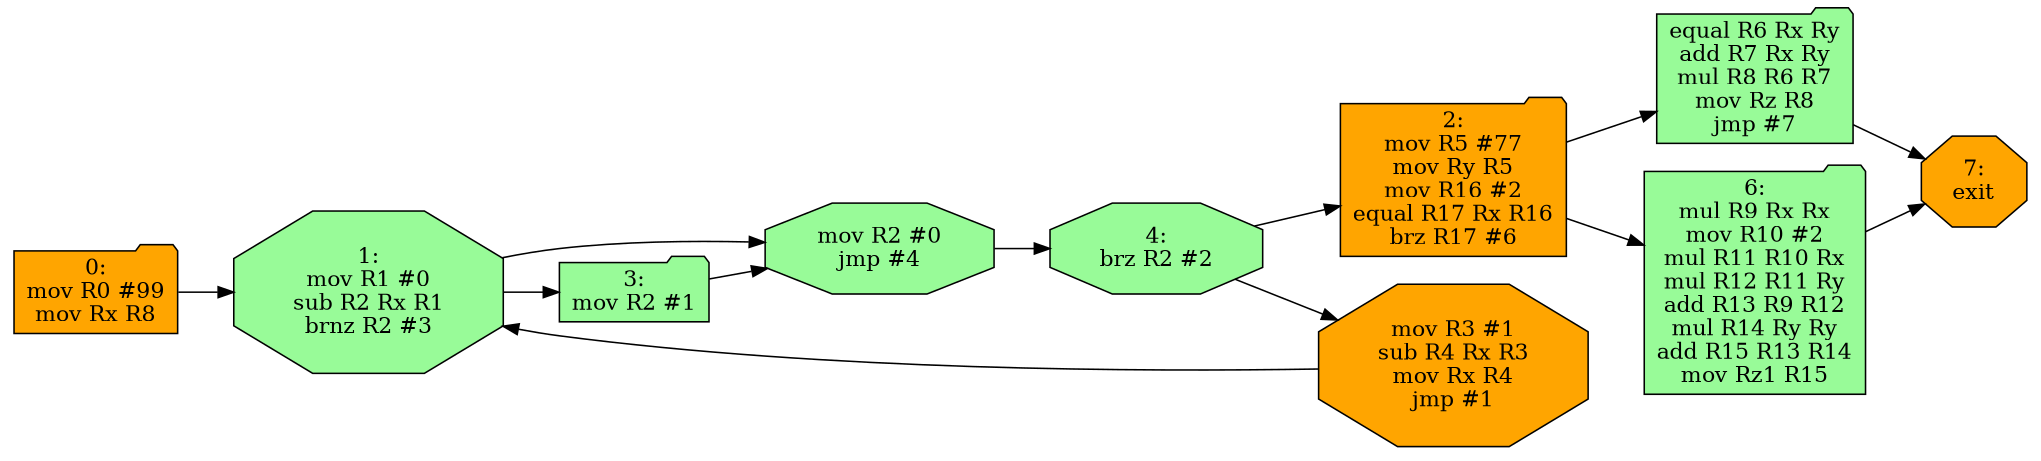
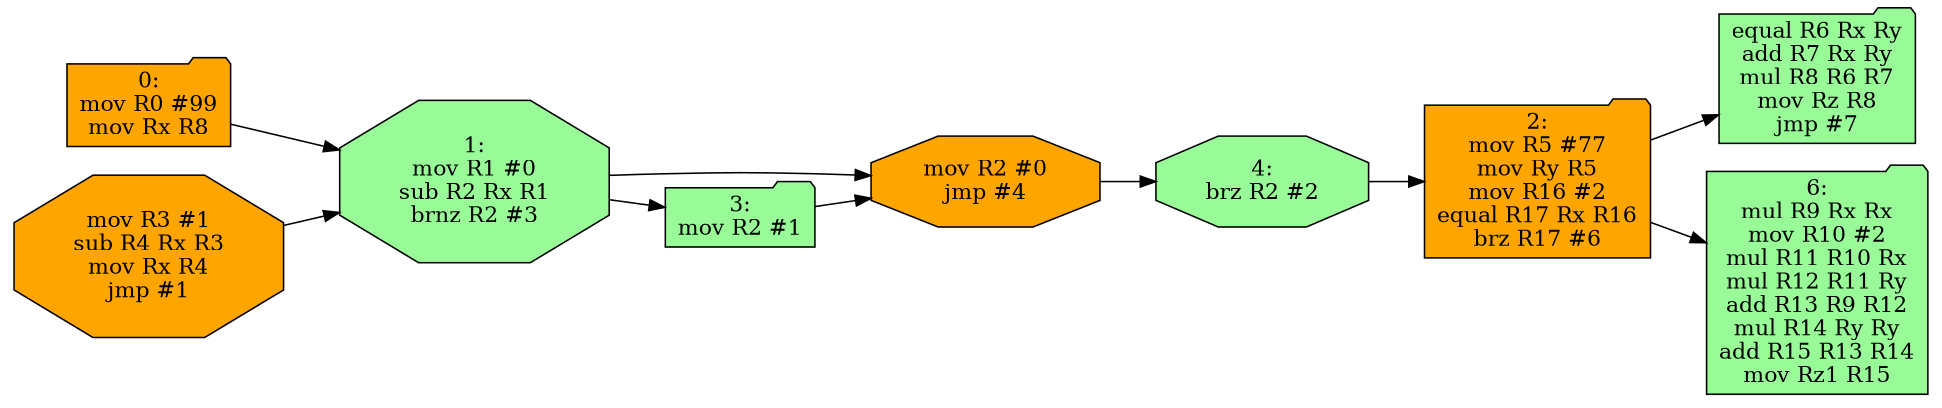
  digraph {
    rankdir=LR
    node [fillcolor=orange shape=folder style=filled]
    n1 [label="0:\nmov R0 #99\nmov Rx R8\n"]
    n2 [fillcolor=palegreen label="1:\nmov R1 #0\nsub R2 Rx R1\nbrnz R2 #3\n" shape=octagon]
-   n3 [fillcolor=palegreen label="mov R2 #0\njmp #4\n" shape=octagon]
+   n3 [label="mov R2 #0\njmp #4\n" shape=octagon]
    n4 [fillcolor=palegreen label="3:\nmov R2 #1\n"]
    n5 [fillcolor=palegreen label="4:\nbrz R2 #2\n" shape=octagon]
    n6 [label="mov R3 #1\nsub R4 Rx R3\nmov Rx R4\njmp #1\n" shape=octagon]
    n7 [label="2:\nmov R5 #77\nmov Ry R5\nmov R16 #2\nequal R17 Rx R16\nbrz R17 #6\n"]
    n8 [fillcolor=palegreen label="equal R6 Rx Ry\nadd R7 Rx Ry\nmul R8 R6 R7\nmov Rz R8\njmp #7\n"]
    n9 [fillcolor=palegreen label="6:\nmul R9 Rx Rx\nmov R10 #2\nmul R11 R10 Rx\nmul R12 R11 Ry\nadd R13 R9 R12\nmul R14 Ry Ry\nadd R15 R13 R14\nmov Rz1 R15\n"]
-   n10 [label="7:\nexit\n" shape=octagon]
    n1 -> n2
    n2 -> n3
    n2 -> n4
    n3 -> n5
    n4 -> n3
-   n5 -> n6
    n5 -> n7
    n6 -> n2
    n7 -> n8
    n7 -> n9
-   n8 -> n10
-   n9 -> n10
  }
